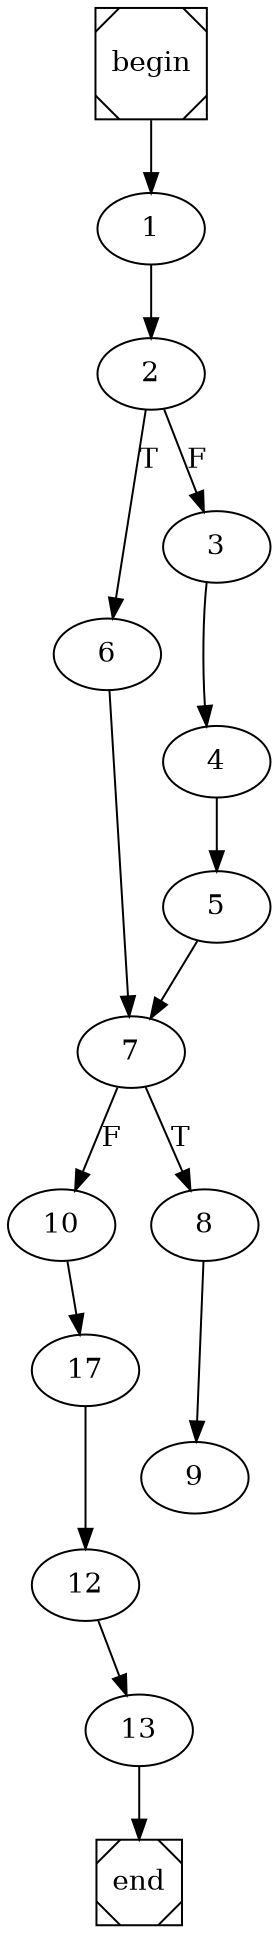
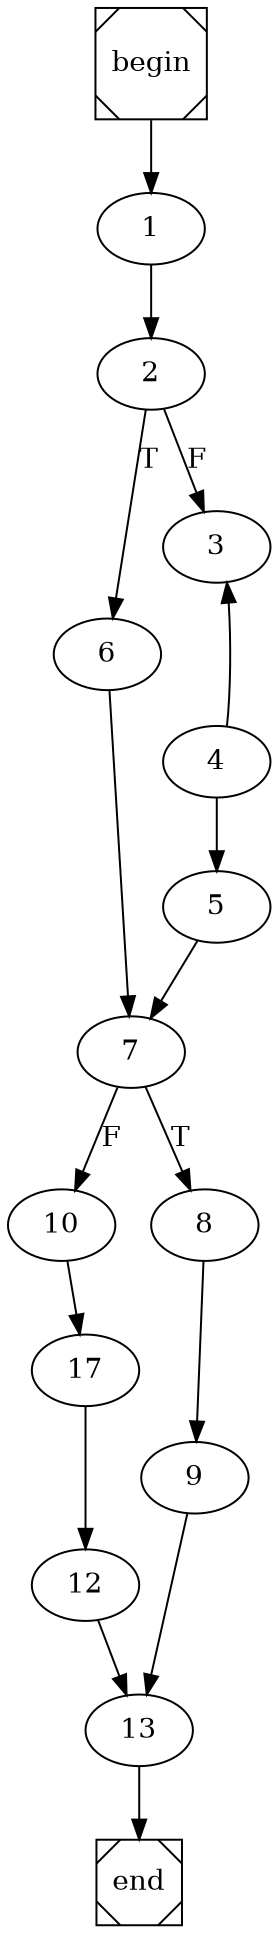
  digraph {
    begin [shape=Msquare]
    1
    2
    end [shape=Msquare]
    6
    3
    7
    4
    10
    8
    5
    n12 [label=17]
    9
    12
    13
    begin -> 1
    1 -> 2
    2 -> 6 [label=T]
    2 -> 3 [label=F]
    6 -> 7
-   3 -> 4
+   4 -> 3
    7 -> 10 [label=F]
    7 -> 8 [label=T]
    4 -> 5
    10 -> n12
    8 -> 9
    5 -> 7
    n12 -> 12
+   9 -> 13
    12 -> 13
    13 -> end
  }
